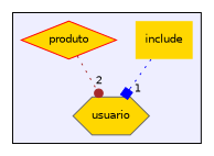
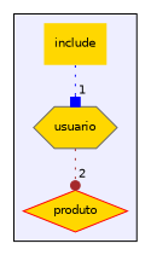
  digraph {
    compound=true
    node [fillcolor=gold fontname=Helvetica fontsize=10 style=filled]
    edge [labeldistance=1.5 labelfontname=Helvetica labelfontsize=10 style=dotted]
    n1 [color=darkgreen label=include shape=plaintext]
    n2 [color=red label=produto shape=diamond]
    n3 [color=gray40 label=usuario shape=hexagon]
    subgraph cluster_1 {
      bgcolor="#eeeeff"
      pencolor=black
      n1
      n2
      n3
    }
    n1 -> n3 [arrowhead=box color=blue headlabel=1]
-   n2 -> n3 [arrowhead=dot color=brown headlabel=2]
+   n3 -> n2 [arrowhead=dot color=brown headlabel=2]
  }
